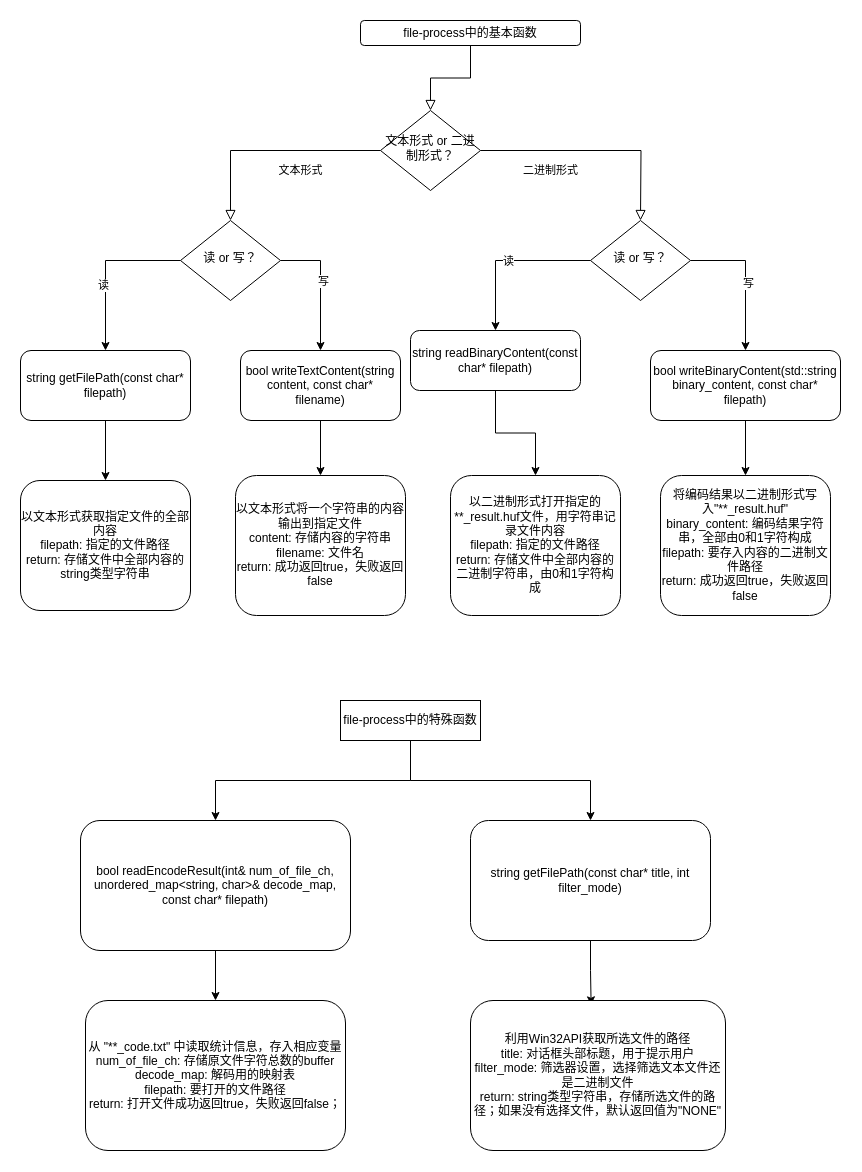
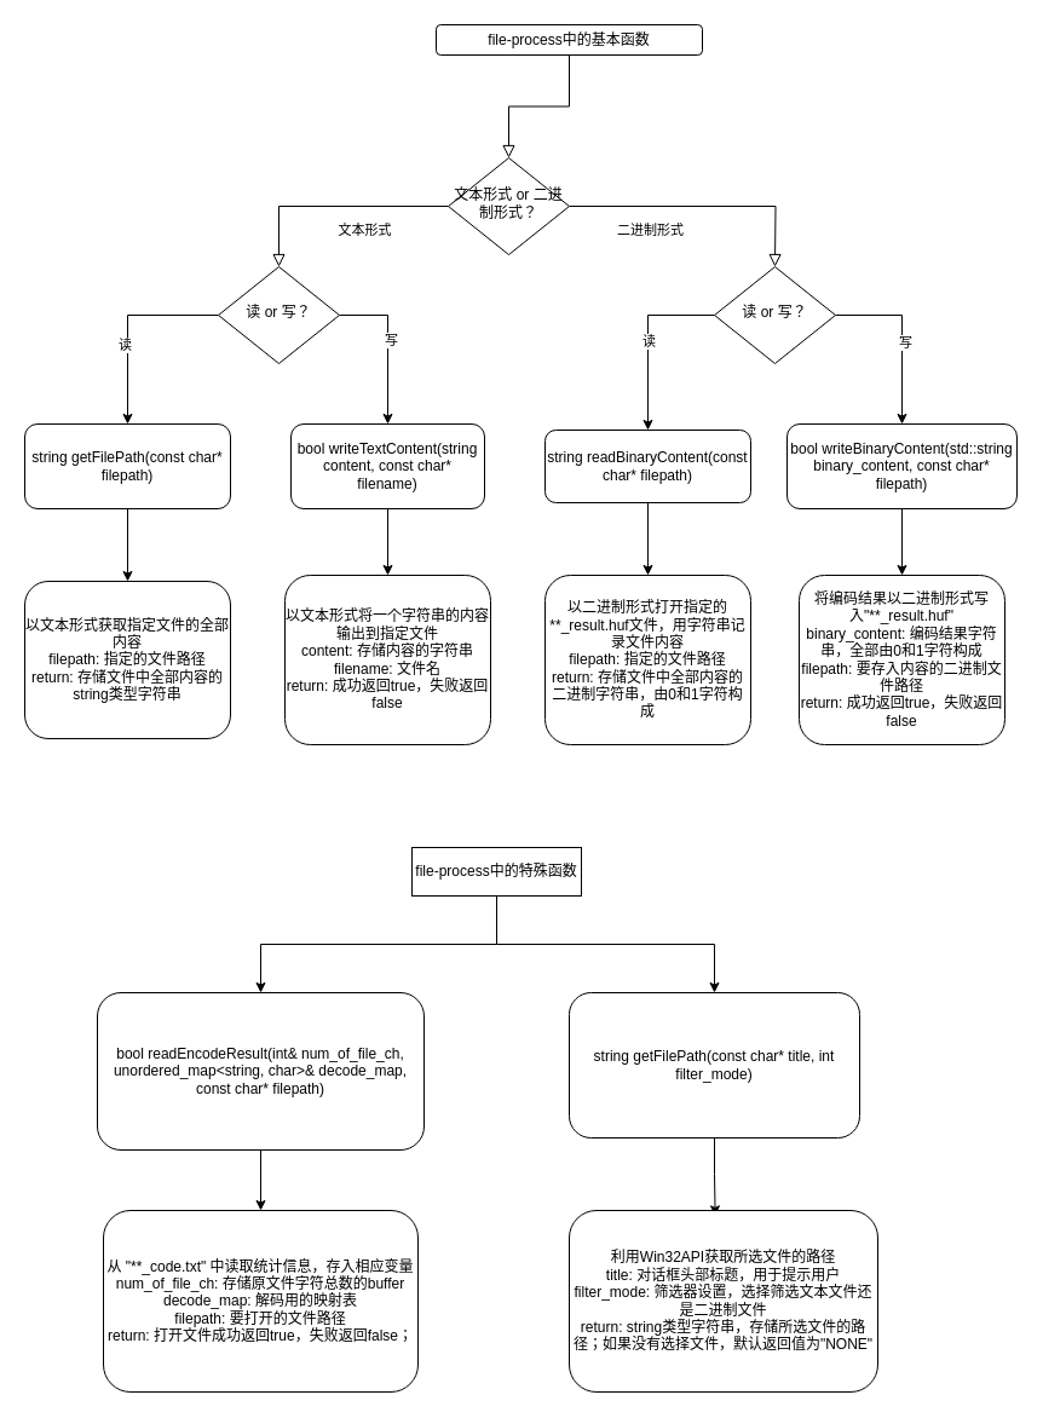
  <mxCell id="0" />
  <mxCell id="1" parent="0" />
  <mxCell id="2" value="" style="rounded=0;html=1;jettySize=auto;orthogonalLoop=1;fontSize=11;endArrow=block;endFill=0;endSize=8;strokeWidth=1;shadow=0;labelBackgroundColor=none;edgeStyle=orthogonalEdgeStyle;" parent="1" source="3" target="6" edge="1"><mxGeometry relative="1" as="geometry" /></mxCell>
  <mxCell id="3" value="file-process中的基本函数" style="rounded=1;whiteSpace=wrap;html=1;fontSize=12;glass=0;strokeWidth=1;shadow=0;" parent="1" vertex="1"><mxGeometry x="360" y="20" width="220" height="25" as="geometry" /></mxCell>
  <mxCell id="4" value="文本形式" style="rounded=0;html=1;jettySize=auto;orthogonalLoop=1;fontSize=11;endArrow=block;endFill=0;endSize=8;strokeWidth=1;shadow=0;labelBackgroundColor=none;edgeStyle=orthogonalEdgeStyle;" parent="1" source="6" target="11" edge="1"><mxGeometry x="-0.273" y="20" relative="1" as="geometry"><mxPoint as="offset" /></mxGeometry></mxCell>
  <mxCell id="5" value="二进制形式" style="edgeStyle=orthogonalEdgeStyle;rounded=0;html=1;jettySize=auto;orthogonalLoop=1;fontSize=11;endArrow=block;endFill=0;endSize=8;strokeWidth=1;shadow=0;labelBackgroundColor=none;" parent="1" source="6" edge="1"><mxGeometry x="-0.391" y="-20" relative="1" as="geometry"><mxPoint as="offset" /><mxPoint x="640" y="220" as="targetPoint" /></mxGeometry></mxCell>
- <mxCell id="6" value="文本形式 or 二进制形式？" style="rhombus;whiteSpace=wrap;html=1;shadow=0;fontFamily=Helvetica;fontSize=12;align=center;strokeWidth=1;spacing=6;spacingTop=-4;" parent="1" vertex="1"><mxGeometry x="380" y="110" width="100" height="80" as="geometry" /></mxCell>
+ <mxCell id="6" value="文本形式 or 二进制形式？" style="rhombus;whiteSpace=wrap;html=1;shadow=0;fontFamily=Helvetica;fontSize=12;align=center;strokeWidth=1;spacing=6;spacingTop=-4;" parent="1" vertex="1"><mxGeometry x="370" y="130" width="100" height="80" as="geometry" /></mxCell>
  <mxCell id="7" style="edgeStyle=orthogonalEdgeStyle;rounded=0;orthogonalLoop=1;jettySize=auto;html=1;exitX=0;exitY=0.5;exitDx=0;exitDy=0;" edge="1" parent="1" source="11" target="24"><mxGeometry relative="1" as="geometry" /></mxCell>
  <mxCell id="8" value="读" style="edgeLabel;html=1;align=center;verticalAlign=middle;resizable=0;points=[];" vertex="1" connectable="0" parent="7"><mxGeometry x="0.196" y="-3" relative="1" as="geometry"><mxPoint as="offset" /></mxGeometry></mxCell>
  <mxCell id="9" style="edgeStyle=orthogonalEdgeStyle;rounded=0;orthogonalLoop=1;jettySize=auto;html=1;exitX=1;exitY=0.5;exitDx=0;exitDy=0;entryX=0.5;entryY=0;entryDx=0;entryDy=0;" edge="1" parent="1" source="11" target="22"><mxGeometry relative="1" as="geometry" /></mxCell>
  <mxCell id="10" value="写" style="edgeLabel;html=1;align=center;verticalAlign=middle;resizable=0;points=[];" vertex="1" connectable="0" parent="9"><mxGeometry x="-0.082" y="2" relative="1" as="geometry"><mxPoint as="offset" /></mxGeometry></mxCell>
  <mxCell id="11" value="读 or 写？" style="rhombus;whiteSpace=wrap;html=1;shadow=0;fontFamily=Helvetica;fontSize=12;align=center;strokeWidth=1;spacing=6;spacingTop=-4;" parent="1" vertex="1"><mxGeometry x="180" y="220" width="100" height="80" as="geometry" /></mxCell>
  <mxCell id="12" style="edgeStyle=orthogonalEdgeStyle;rounded=0;orthogonalLoop=1;jettySize=auto;html=1;exitX=0;exitY=0.5;exitDx=0;exitDy=0;entryX=0.5;entryY=0;entryDx=0;entryDy=0;" edge="1" parent="1" source="16" target="18"><mxGeometry relative="1" as="geometry" /></mxCell>
  <mxCell id="13" value="读" style="edgeLabel;html=1;align=center;verticalAlign=middle;resizable=0;points=[];" vertex="1" connectable="0" parent="12"><mxGeometry x="0.009" relative="1" as="geometry"><mxPoint as="offset" /></mxGeometry></mxCell>
  <mxCell id="14" style="edgeStyle=orthogonalEdgeStyle;rounded=0;orthogonalLoop=1;jettySize=auto;html=1;exitX=1;exitY=0.5;exitDx=0;exitDy=0;entryX=0.5;entryY=0;entryDx=0;entryDy=0;" edge="1" parent="1" source="16" target="20"><mxGeometry relative="1" as="geometry" /></mxCell>
  <mxCell id="15" value="写" style="edgeLabel;html=1;align=center;verticalAlign=middle;resizable=0;points=[];" vertex="1" connectable="0" parent="14"><mxGeometry x="0.058" y="2" relative="1" as="geometry"><mxPoint as="offset" /></mxGeometry></mxCell>
  <mxCell id="16" value="读 or 写？" style="rhombus;whiteSpace=wrap;html=1;shadow=0;fontFamily=Helvetica;fontSize=12;align=center;strokeWidth=1;spacing=6;spacingTop=-4;" vertex="1" parent="1"><mxGeometry x="590" y="220" width="100" height="80" as="geometry" /></mxCell>
  <mxCell id="17" style="edgeStyle=orthogonalEdgeStyle;rounded=0;orthogonalLoop=1;jettySize=auto;html=1;exitX=0.5;exitY=1;exitDx=0;exitDy=0;entryX=0.5;entryY=0;entryDx=0;entryDy=0;" edge="1" parent="1" source="18" target="28"><mxGeometry relative="1" as="geometry" /></mxCell>
- <mxCell id="18" value="string readBinaryContent(const char* filepath)" style="rounded=1;whiteSpace=wrap;html=1;fontSize=12;glass=0;strokeWidth=1;shadow=0;" vertex="1" parent="1"><mxGeometry x="410" y="330" width="170" height="60" as="geometry" /></mxCell>
+ <mxCell id="18" value="string readBinaryContent(const char* filepath)" style="rounded=1;whiteSpace=wrap;html=1;fontSize=12;glass=0;strokeWidth=1;shadow=0;" vertex="1" parent="1"><mxGeometry x="450" y="355" width="170" height="60" as="geometry" /></mxCell>
  <mxCell id="19" style="edgeStyle=orthogonalEdgeStyle;rounded=0;orthogonalLoop=1;jettySize=auto;html=1;exitX=0.5;exitY=1;exitDx=0;exitDy=0;entryX=0.5;entryY=0;entryDx=0;entryDy=0;" edge="1" parent="1" source="20" target="27"><mxGeometry relative="1" as="geometry" /></mxCell>
  <mxCell id="20" value="bool writeBinaryContent(std::string binary_content, const char* filepath)" style="rounded=1;whiteSpace=wrap;html=1;fontSize=12;glass=0;strokeWidth=1;shadow=0;" vertex="1" parent="1"><mxGeometry x="650" y="350" width="190" height="70" as="geometry" /></mxCell>
  <mxCell id="21" style="edgeStyle=orthogonalEdgeStyle;rounded=0;orthogonalLoop=1;jettySize=auto;html=1;exitX=0.5;exitY=1;exitDx=0;exitDy=0;entryX=0.5;entryY=0;entryDx=0;entryDy=0;" edge="1" parent="1" source="22" target="25"><mxGeometry relative="1" as="geometry" /></mxCell>
  <mxCell id="22" value="bool writeTextContent(string content, const char* filename)" style="rounded=1;whiteSpace=wrap;html=1;fontSize=12;glass=0;strokeWidth=1;shadow=0;" vertex="1" parent="1"><mxGeometry x="240" y="350" width="160" height="70" as="geometry" /></mxCell>
  <mxCell id="23" style="edgeStyle=orthogonalEdgeStyle;rounded=0;orthogonalLoop=1;jettySize=auto;html=1;exitX=0.5;exitY=1;exitDx=0;exitDy=0;entryX=0.5;entryY=0;entryDx=0;entryDy=0;" edge="1" parent="1" source="24" target="26"><mxGeometry relative="1" as="geometry" /></mxCell>
  <mxCell id="24" value="string getFilePath(const char* filepath)" style="rounded=1;whiteSpace=wrap;html=1;fontSize=12;glass=0;strokeWidth=1;shadow=0;" vertex="1" parent="1"><mxGeometry x="20" y="350" width="170" height="70" as="geometry" /></mxCell>
  <mxCell id="25" value="&lt;div&gt;以文本形式将一个字符串的内容输出到指定文件&lt;/div&gt;&lt;div&gt;content: 存储内容的字符串&lt;/div&gt;&lt;div&gt;filename: 文件名&lt;/div&gt;&lt;div&gt;return: 成功返回true，失败返回false&lt;/div&gt;" style="rounded=1;whiteSpace=wrap;html=1;fontSize=12;glass=0;strokeWidth=1;shadow=0;" vertex="1" parent="1"><mxGeometry x="235" y="475" width="170" height="140" as="geometry" /></mxCell>
  <mxCell id="26" value="&lt;div&gt;以文本形式获取指定文件的全部内容&lt;/div&gt;&lt;div&gt;filepath: 指定的文件路径&lt;/div&gt;&lt;div&gt;return: 存储文件中全部内容的string类型字符串&lt;/div&gt;" style="rounded=1;whiteSpace=wrap;html=1;fontSize=12;glass=0;strokeWidth=1;shadow=0;" vertex="1" parent="1"><mxGeometry x="20" y="480" width="170" height="130" as="geometry" /></mxCell>
  <mxCell id="27" value="&lt;div&gt;将编码结果以二进制形式写入&quot;**_result.huf&quot;&lt;/div&gt;&lt;div&gt;binary_content: 编码结果字符串，全部由0和1字符构成&lt;/div&gt;&lt;div&gt;filepath: 要存入内容的二进制文件路径&lt;/div&gt;&lt;div&gt;return: 成功返回true，失败返回false&lt;/div&gt;" style="rounded=1;whiteSpace=wrap;html=1;fontSize=12;glass=0;strokeWidth=1;shadow=0;" vertex="1" parent="1"><mxGeometry x="660" y="475" width="170" height="140" as="geometry" /></mxCell>
  <mxCell id="28" value="&lt;div&gt;以二进制形式打开指定的**_result.huf文件，用字符串记录文件内容&lt;/div&gt;&lt;div&gt;filepath: 指定的文件路径&lt;/div&gt;&lt;div&gt;return: 存储文件中全部内容的二进制字符串，由0和1字符构成&lt;/div&gt;" style="rounded=1;whiteSpace=wrap;html=1;fontSize=12;glass=0;strokeWidth=1;shadow=0;" vertex="1" parent="1"><mxGeometry x="450" y="475" width="170" height="140" as="geometry" /></mxCell>
  <mxCell id="29" style="edgeStyle=orthogonalEdgeStyle;rounded=0;orthogonalLoop=1;jettySize=auto;html=1;exitX=0.5;exitY=1;exitDx=0;exitDy=0;entryX=0.5;entryY=0;entryDx=0;entryDy=0;" edge="1" parent="1" source="31" target="35"><mxGeometry relative="1" as="geometry" /></mxCell>
  <mxCell id="30" style="edgeStyle=orthogonalEdgeStyle;rounded=0;orthogonalLoop=1;jettySize=auto;html=1;exitX=0.5;exitY=1;exitDx=0;exitDy=0;entryX=0.5;entryY=0;entryDx=0;entryDy=0;" edge="1" parent="1" source="31" target="33"><mxGeometry relative="1" as="geometry" /></mxCell>
  <mxCell id="31" value="file-process中的特殊函数" style="whiteSpace=wrap;html=1;fontSize=12;glass=0;strokeWidth=1;shadow=0;rounded=0;" vertex="1" parent="1"><mxGeometry x="340" y="700" width="140" height="40" as="geometry" /></mxCell>
  <mxCell id="32" style="edgeStyle=orthogonalEdgeStyle;rounded=0;orthogonalLoop=1;jettySize=auto;html=1;exitX=0.5;exitY=1;exitDx=0;exitDy=0;entryX=0.473;entryY=0.029;entryDx=0;entryDy=0;entryPerimeter=0;" edge="1" parent="1" source="33" target="37"><mxGeometry relative="1" as="geometry" /></mxCell>
  <mxCell id="33" value="string getFilePath(const char* title, int filter_mode)" style="rounded=1;whiteSpace=wrap;html=1;fontSize=12;glass=0;strokeWidth=1;shadow=0;" vertex="1" parent="1"><mxGeometry x="470" y="820" width="240" height="120" as="geometry" /></mxCell>
  <mxCell id="34" style="edgeStyle=orthogonalEdgeStyle;rounded=0;orthogonalLoop=1;jettySize=auto;html=1;exitX=0.5;exitY=1;exitDx=0;exitDy=0;entryX=0.5;entryY=0;entryDx=0;entryDy=0;" edge="1" parent="1" source="35" target="36"><mxGeometry relative="1" as="geometry" /></mxCell>
  <mxCell id="35" value="&lt;div&gt;bool readEncodeResult(int&amp;amp; num_of_file_ch, unordered_map&amp;lt;string, char&amp;gt;&amp;amp; decode_map,&lt;/div&gt;&lt;div&gt;&lt;span&gt;&#09;&#09;&lt;/span&gt;const char* filepath)&lt;/div&gt;" style="rounded=1;whiteSpace=wrap;html=1;fontSize=12;glass=0;strokeWidth=1;shadow=0;" vertex="1" parent="1"><mxGeometry x="80" y="820" width="270" height="130" as="geometry" /></mxCell>
  <mxCell id="36" value="&lt;div&gt;从 &quot;**_code.txt&quot; 中读取统计信息，存入相应变量&lt;/div&gt;&lt;div&gt;num_of_file_ch: 存储原文件字符总数的buffer&lt;/div&gt;&lt;div&gt;decode_map: 解码用的映射表&lt;/div&gt;&lt;div&gt;filepath: 要打开的文件路径&lt;/div&gt;&lt;div&gt;return: 打开文件成功返回true，失败返回false；&lt;/div&gt;" style="rounded=1;whiteSpace=wrap;html=1;fontSize=12;glass=0;strokeWidth=1;shadow=0;" vertex="1" parent="1"><mxGeometry x="85" y="1000" width="260" height="150" as="geometry" /></mxCell>
  <mxCell id="37" value="&lt;div&gt;利用Win32API获取所选文件的路径&lt;/div&gt;&lt;div&gt;title: 对话框头部标题，用于提示用户&lt;/div&gt;&lt;div&gt;filter_mode: 筛选器设置，选择筛选文本文件还是二进制文件&lt;/div&gt;&lt;div&gt;return: string类型字符串，存储所选文件的路径；如果没有选择文件，默认返回值为&quot;NONE&quot;&lt;/div&gt;" style="rounded=1;whiteSpace=wrap;html=1;fontSize=12;glass=0;strokeWidth=1;shadow=0;" vertex="1" parent="1"><mxGeometry x="470" y="1000" width="255" height="150" as="geometry" /></mxCell>
